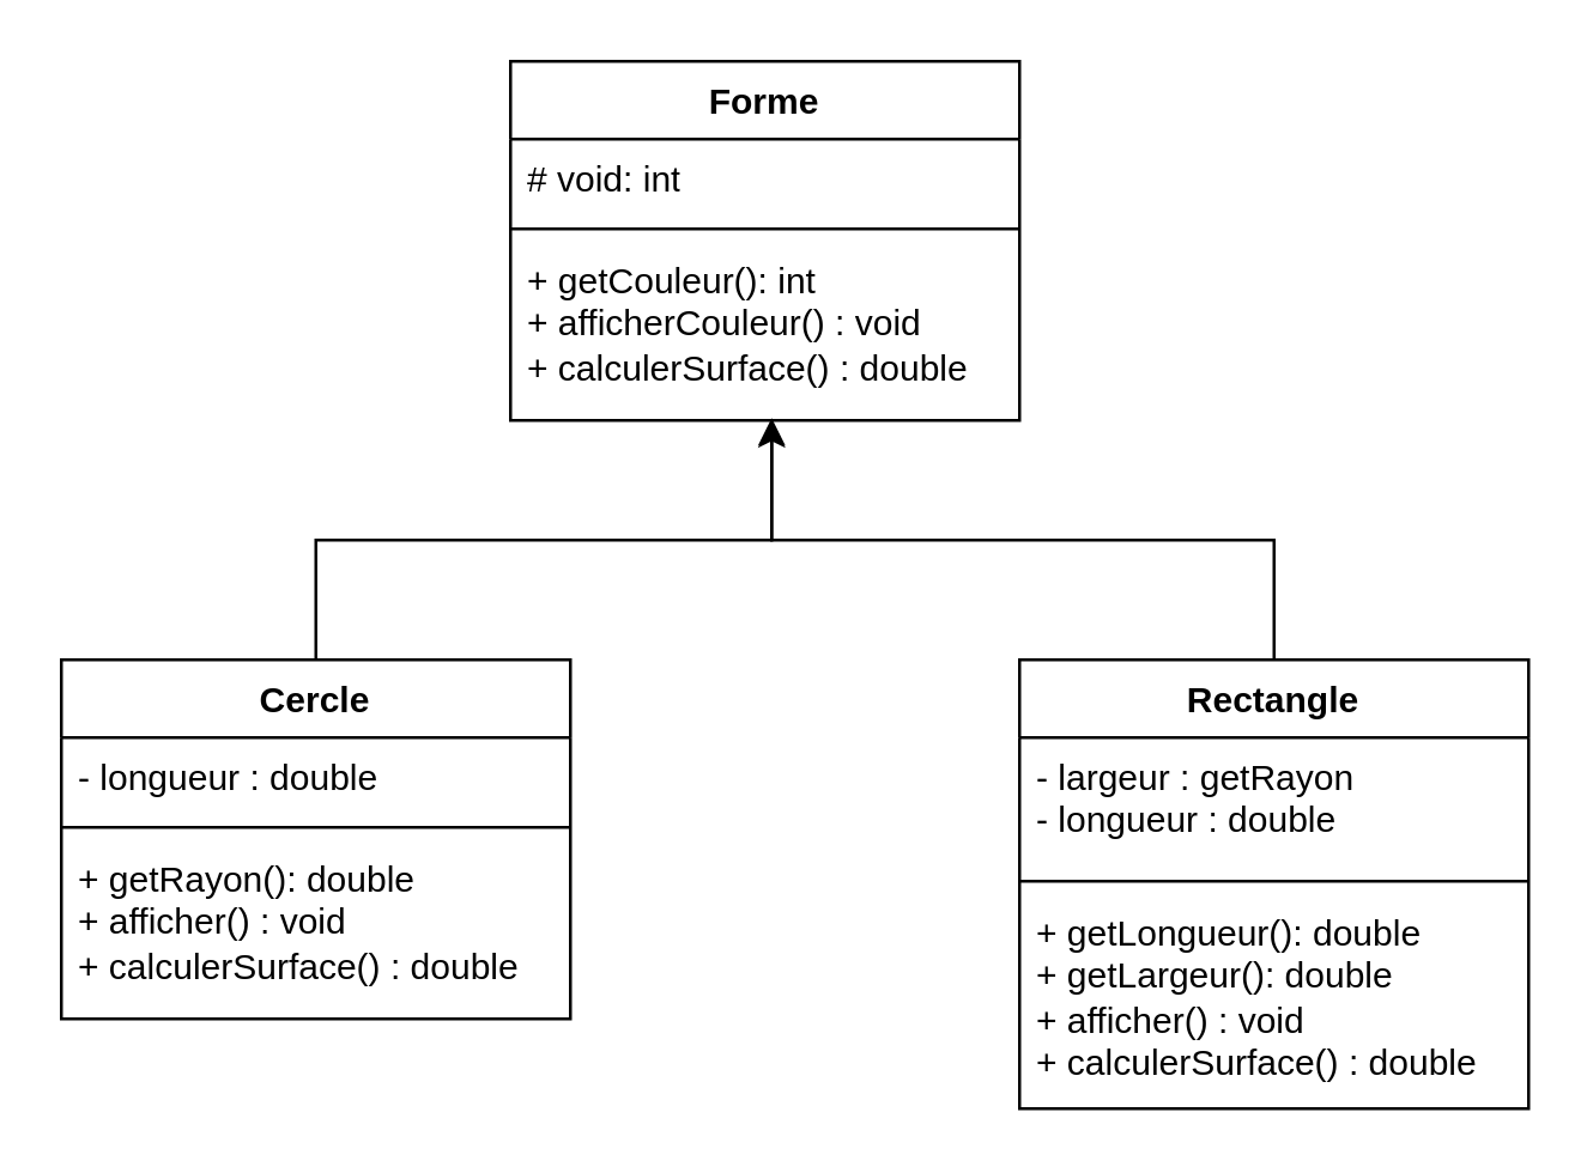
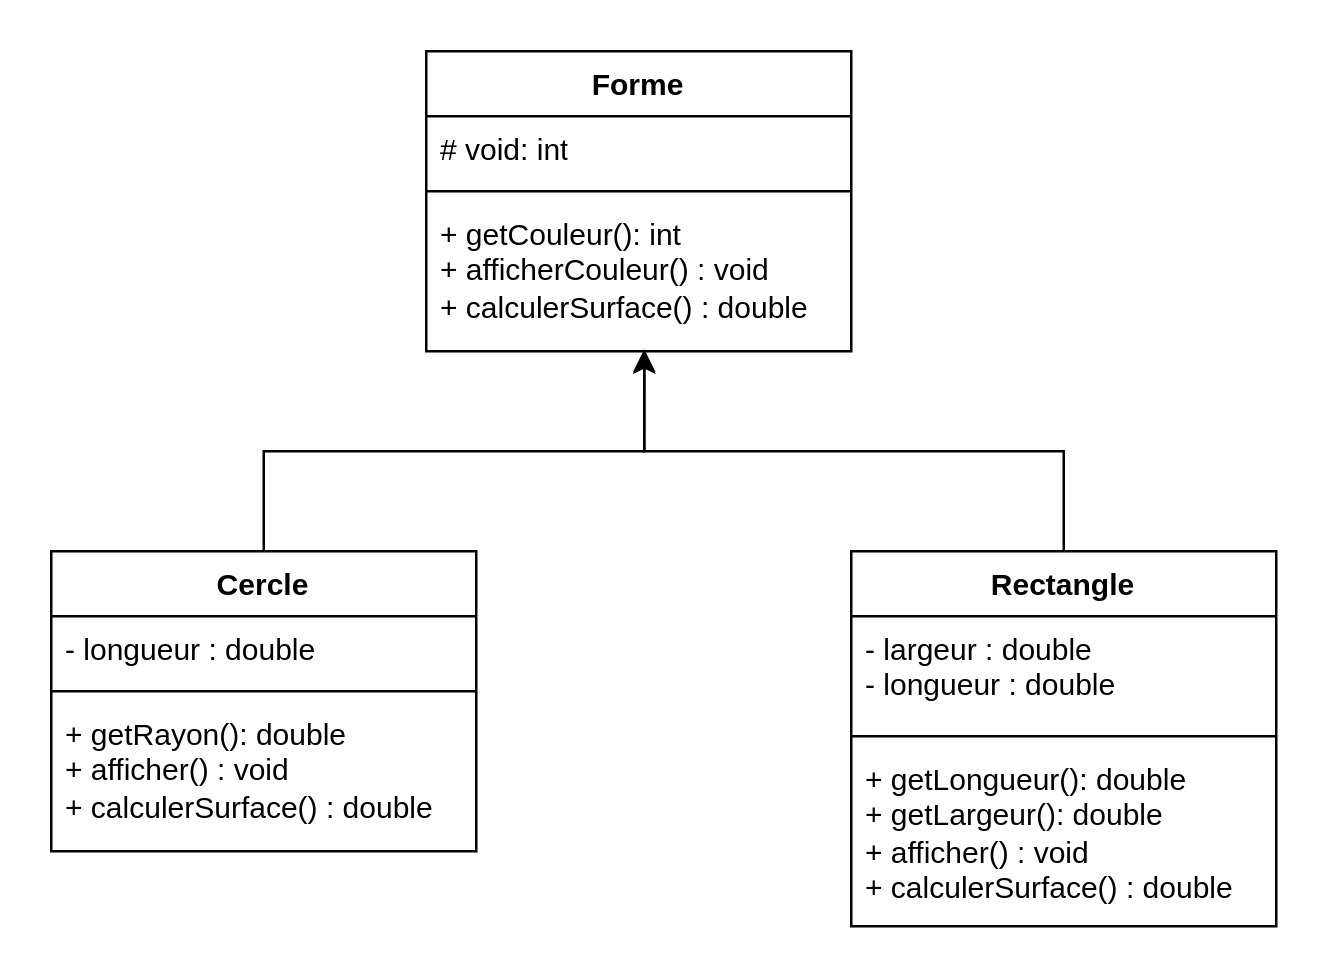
  <mxCell id="0" />
  <mxCell id="1" parent="0" />
  <mxCell id="2" value="Forme" style="swimlane;fontStyle=1;align=center;verticalAlign=top;childLayout=stackLayout;horizontal=1;startSize=26;horizontalStack=0;resizeParent=1;resizeParentMax=0;resizeLast=0;collapsible=1;marginBottom=0;whiteSpace=wrap;html=1;" vertex="1" parent="1"><mxGeometry x="170" y="20" width="170" height="120" as="geometry" /></mxCell>
  <mxCell id="3" value="# void: int" style="text;strokeColor=none;fillColor=none;align=left;verticalAlign=top;spacingLeft=4;spacingRight=4;overflow=hidden;rotatable=0;points=[[0,0.5],[1,0.5]];portConstraint=eastwest;whiteSpace=wrap;html=1;" vertex="1" parent="2"><mxGeometry y="26" width="170" height="26" as="geometry" /></mxCell>
  <mxCell id="4" value="" style="line;strokeWidth=1;fillColor=none;align=left;verticalAlign=middle;spacingTop=-1;spacingLeft=3;spacingRight=3;rotatable=0;labelPosition=right;points=[];portConstraint=eastwest;strokeColor=inherit;" vertex="1" parent="2"><mxGeometry y="52" width="170" height="8" as="geometry" /></mxCell>
  <mxCell id="5" value="+ getCouleur(): int&lt;div&gt;&lt;span style=&quot;background-color: transparent; color: light-dark(rgb(0, 0, 0), rgb(255, 255, 255));&quot;&gt;+ afficherCouleur() : void&lt;/span&gt;&lt;div&gt;+ calculerSurface() : double&lt;/div&gt;&lt;/div&gt;" style="text;strokeColor=none;fillColor=none;align=left;verticalAlign=top;spacingLeft=4;spacingRight=4;overflow=hidden;rotatable=0;points=[[0,0.5],[1,0.5]];portConstraint=eastwest;whiteSpace=wrap;html=1;" vertex="1" parent="2"><mxGeometry y="60" width="170" height="60" as="geometry" /></mxCell>
  <mxCell id="6" value="Cercle" style="swimlane;fontStyle=1;align=center;verticalAlign=top;childLayout=stackLayout;horizontal=1;startSize=26;horizontalStack=0;resizeParent=1;resizeParentMax=0;resizeLast=0;collapsible=1;marginBottom=0;whiteSpace=wrap;html=1;" vertex="1" parent="1"><mxGeometry x="20" y="220" width="170" height="120" as="geometry" /></mxCell>
  <mxCell id="7" value="- longueur : double" style="text;strokeColor=none;fillColor=none;align=left;verticalAlign=top;spacingLeft=4;spacingRight=4;overflow=hidden;rotatable=0;points=[[0,0.5],[1,0.5]];portConstraint=eastwest;whiteSpace=wrap;html=1;" vertex="1" parent="6"><mxGeometry y="26" width="170" height="26" as="geometry" /></mxCell>
  <mxCell id="8" value="" style="line;strokeWidth=1;fillColor=none;align=left;verticalAlign=middle;spacingTop=-1;spacingLeft=3;spacingRight=3;rotatable=0;labelPosition=right;points=[];portConstraint=eastwest;strokeColor=inherit;" vertex="1" parent="6"><mxGeometry y="52" width="170" height="8" as="geometry" /></mxCell>
  <mxCell id="9" value="+ getRayon(): double&lt;div&gt;+ afficher() : void&lt;/div&gt;&lt;div&gt;+ calculerSurface() : double&lt;/div&gt;" style="text;strokeColor=none;fillColor=none;align=left;verticalAlign=top;spacingLeft=4;spacingRight=4;overflow=hidden;rotatable=0;points=[[0,0.5],[1,0.5]];portConstraint=eastwest;whiteSpace=wrap;html=1;" vertex="1" parent="6"><mxGeometry y="60" width="170" height="60" as="geometry" /></mxCell>
  <mxCell id="10" value="Rectangle" style="swimlane;fontStyle=1;align=center;verticalAlign=top;childLayout=stackLayout;horizontal=1;startSize=26;horizontalStack=0;resizeParent=1;resizeParentMax=0;resizeLast=0;collapsible=1;marginBottom=0;whiteSpace=wrap;html=1;" vertex="1" parent="1"><mxGeometry x="340" y="220" width="170" height="150" as="geometry" /></mxCell>
- <mxCell id="11" value="- largeur : getRayon&lt;div&gt;- longueur : double&lt;/div&gt;" style="text;strokeColor=none;fillColor=none;align=left;verticalAlign=top;spacingLeft=4;spacingRight=4;overflow=hidden;rotatable=0;points=[[0,0.5],[1,0.5]];portConstraint=eastwest;whiteSpace=wrap;html=1;" vertex="1" parent="10"><mxGeometry y="26" width="170" height="44" as="geometry" /></mxCell>
+ <mxCell id="11" value="- largeur : double&lt;div&gt;- longueur : double&lt;/div&gt;" style="text;strokeColor=none;fillColor=none;align=left;verticalAlign=top;spacingLeft=4;spacingRight=4;overflow=hidden;rotatable=0;points=[[0,0.5],[1,0.5]];portConstraint=eastwest;whiteSpace=wrap;html=1;" vertex="1" parent="10"><mxGeometry y="26" width="170" height="44" as="geometry" /></mxCell>
  <mxCell id="12" value="" style="line;strokeWidth=1;fillColor=none;align=left;verticalAlign=middle;spacingTop=-1;spacingLeft=3;spacingRight=3;rotatable=0;labelPosition=right;points=[];portConstraint=eastwest;strokeColor=inherit;" vertex="1" parent="10"><mxGeometry y="70" width="170" height="8" as="geometry" /></mxCell>
  <mxCell id="13" value="+ getLongueur(): double&lt;div&gt;+ getLargeur(): double&lt;/div&gt;&lt;div&gt;&lt;div&gt;+ afficher() : void&lt;/div&gt;&lt;div&gt;+ calculerSurface() : double&lt;/div&gt;&lt;/div&gt;" style="text;strokeColor=none;fillColor=none;align=left;verticalAlign=top;spacingLeft=4;spacingRight=4;overflow=hidden;rotatable=0;points=[[0,0.5],[1,0.5]];portConstraint=eastwest;whiteSpace=wrap;html=1;" vertex="1" parent="10"><mxGeometry y="78" width="170" height="72" as="geometry" /></mxCell>
  <mxCell id="14" style="edgeStyle=orthogonalEdgeStyle;rounded=0;orthogonalLoop=1;jettySize=auto;html=1;exitX=0.5;exitY=0;exitDx=0;exitDy=0;entryX=0.513;entryY=1;entryDx=0;entryDy=0;entryPerimeter=0;" edge="1" parent="1" source="6" target="5"><mxGeometry relative="1" as="geometry" /></mxCell>
  <mxCell id="15" style="edgeStyle=orthogonalEdgeStyle;rounded=0;orthogonalLoop=1;jettySize=auto;html=1;entryX=0.513;entryY=0.987;entryDx=0;entryDy=0;entryPerimeter=0;" edge="1" parent="1" source="10" target="5"><mxGeometry relative="1" as="geometry" /></mxCell>
